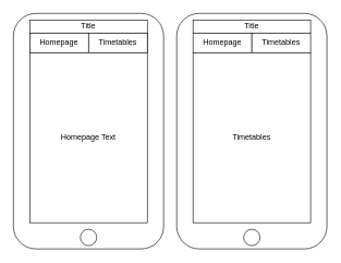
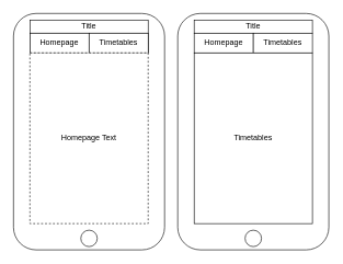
  <mxCell id="0" />
  <mxCell id="1" parent="0" />
  <mxCell id="2" value="" style="rounded=1;whiteSpace=wrap;html=1;" vertex="1" parent="1"><mxGeometry x="20" y="20" width="230" height="360" as="geometry" /></mxCell>
  <mxCell id="3" value="Title" style="rounded=0;whiteSpace=wrap;html=1;" vertex="1" parent="1"><mxGeometry x="45" y="30" width="180" height="20" as="geometry" /></mxCell>
  <mxCell id="4" value="" style="rounded=0;whiteSpace=wrap;html=1;" vertex="1" parent="1"><mxGeometry x="45" y="50" width="180" height="30" as="geometry" /></mxCell>
  <mxCell id="5" value="Homepage" style="rounded=0;whiteSpace=wrap;html=1;" vertex="1" parent="1"><mxGeometry x="45" y="50" width="90" height="30" as="geometry" /></mxCell>
  <mxCell id="6" value="Timetables" style="rounded=0;whiteSpace=wrap;html=1;" vertex="1" parent="1"><mxGeometry x="135" y="50" width="90" height="30" as="geometry" /></mxCell>
- <mxCell id="7" value="Homepage Text" style="rounded=0;whiteSpace=wrap;html=1;" vertex="1" parent="1"><mxGeometry x="45" y="80" width="180" height="260" as="geometry" /></mxCell>
+ <mxCell id="7" value="Homepage Text" style="rounded=0;whiteSpace=wrap;html=1;dashed=1;" vertex="1" parent="1"><mxGeometry x="45" y="80" width="180" height="260" as="geometry" /></mxCell>
  <mxCell id="8" value="" style="rounded=1;whiteSpace=wrap;html=1;" vertex="1" parent="1"><mxGeometry x="270" y="20" width="230" height="360" as="geometry" /></mxCell>
  <mxCell id="9" value="Title" style="rounded=0;whiteSpace=wrap;html=1;" vertex="1" parent="1"><mxGeometry x="295" y="30" width="180" height="20" as="geometry" /></mxCell>
  <mxCell id="10" value="Homepage" style="rounded=0;whiteSpace=wrap;html=1;" vertex="1" parent="1"><mxGeometry x="295" y="50" width="90" height="30" as="geometry" /></mxCell>
  <mxCell id="11" value="Timetables" style="rounded=0;whiteSpace=wrap;html=1;" vertex="1" parent="1"><mxGeometry x="385" y="50" width="90" height="30" as="geometry" /></mxCell>
  <mxCell id="12" value="Timetables" style="rounded=0;whiteSpace=wrap;html=1;" vertex="1" parent="1"><mxGeometry x="295" y="80" width="180" height="260" as="geometry" /></mxCell>
  <mxCell id="13" value="" style="ellipse;whiteSpace=wrap;html=1;aspect=fixed;" vertex="1" parent="1"><mxGeometry x="122.5" y="350" width="25" height="25" as="geometry" /></mxCell>
  <mxCell id="14" value="" style="ellipse;whiteSpace=wrap;html=1;aspect=fixed;" vertex="1" parent="1"><mxGeometry x="372.5" y="350" width="25" height="25" as="geometry" /></mxCell>
